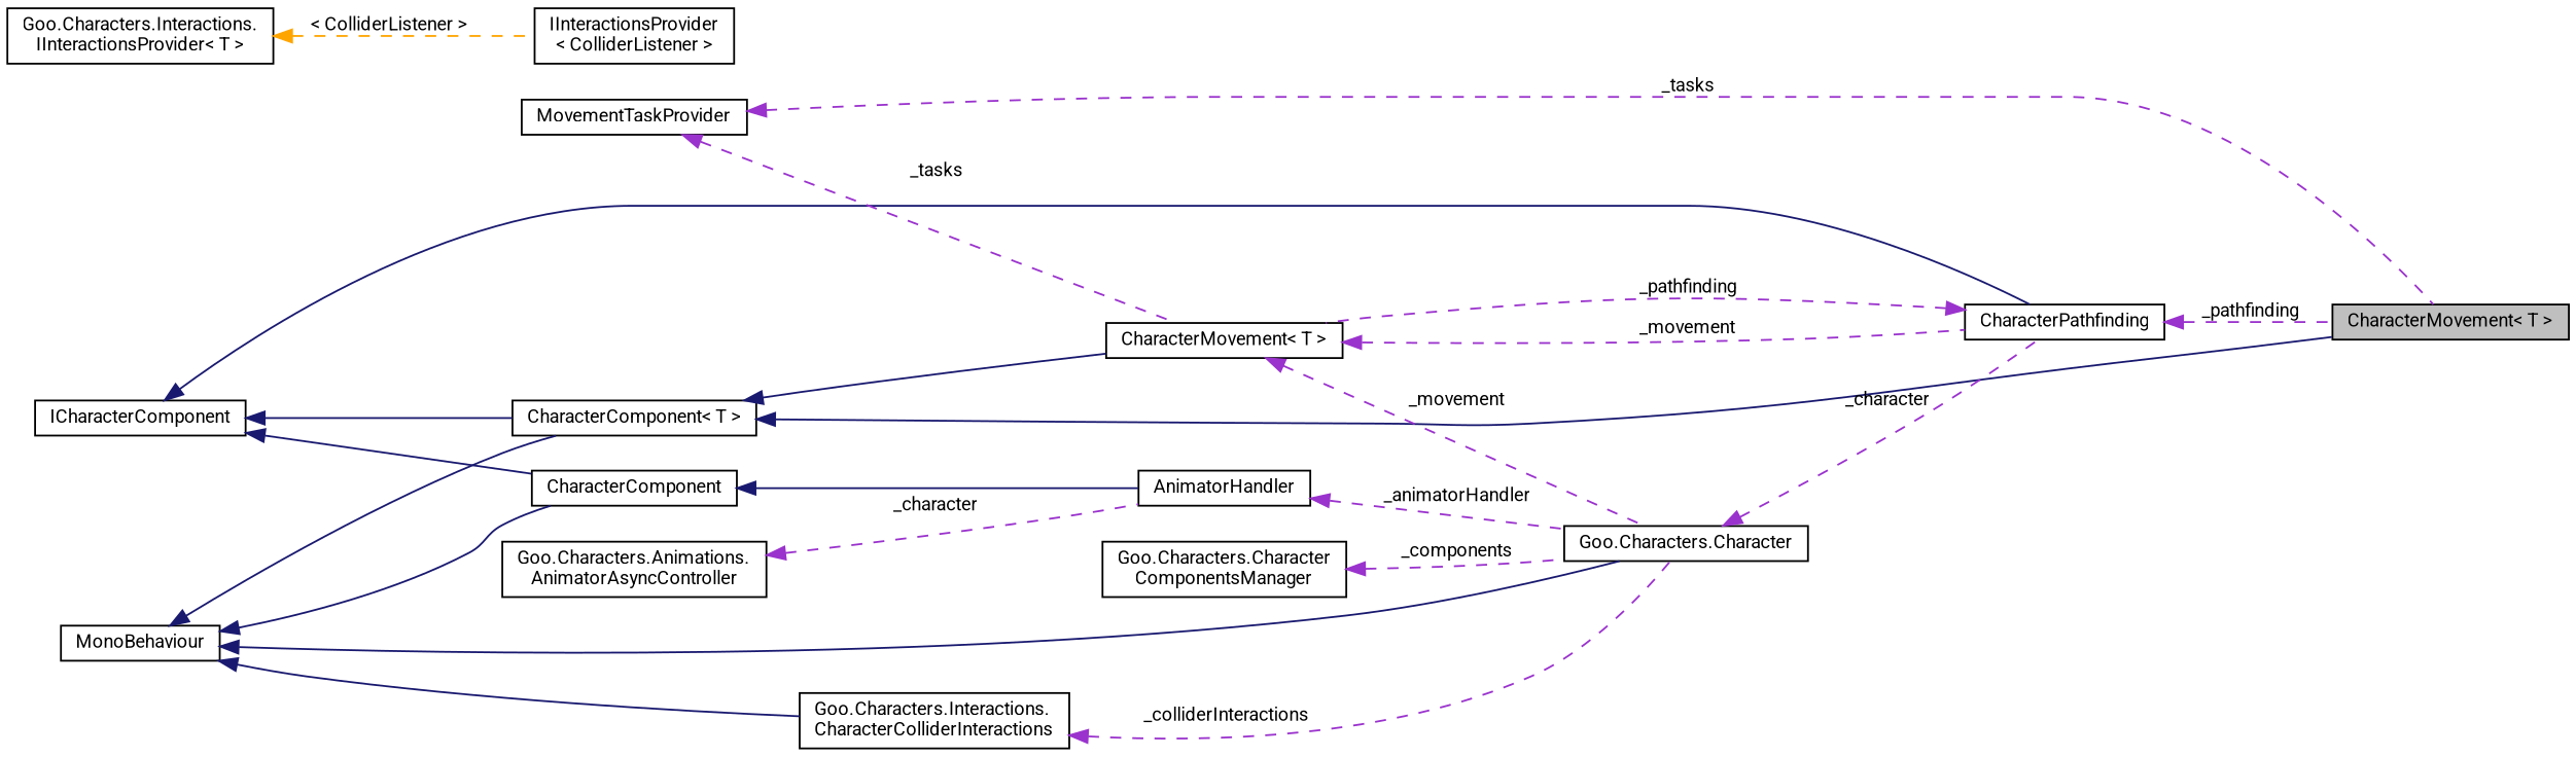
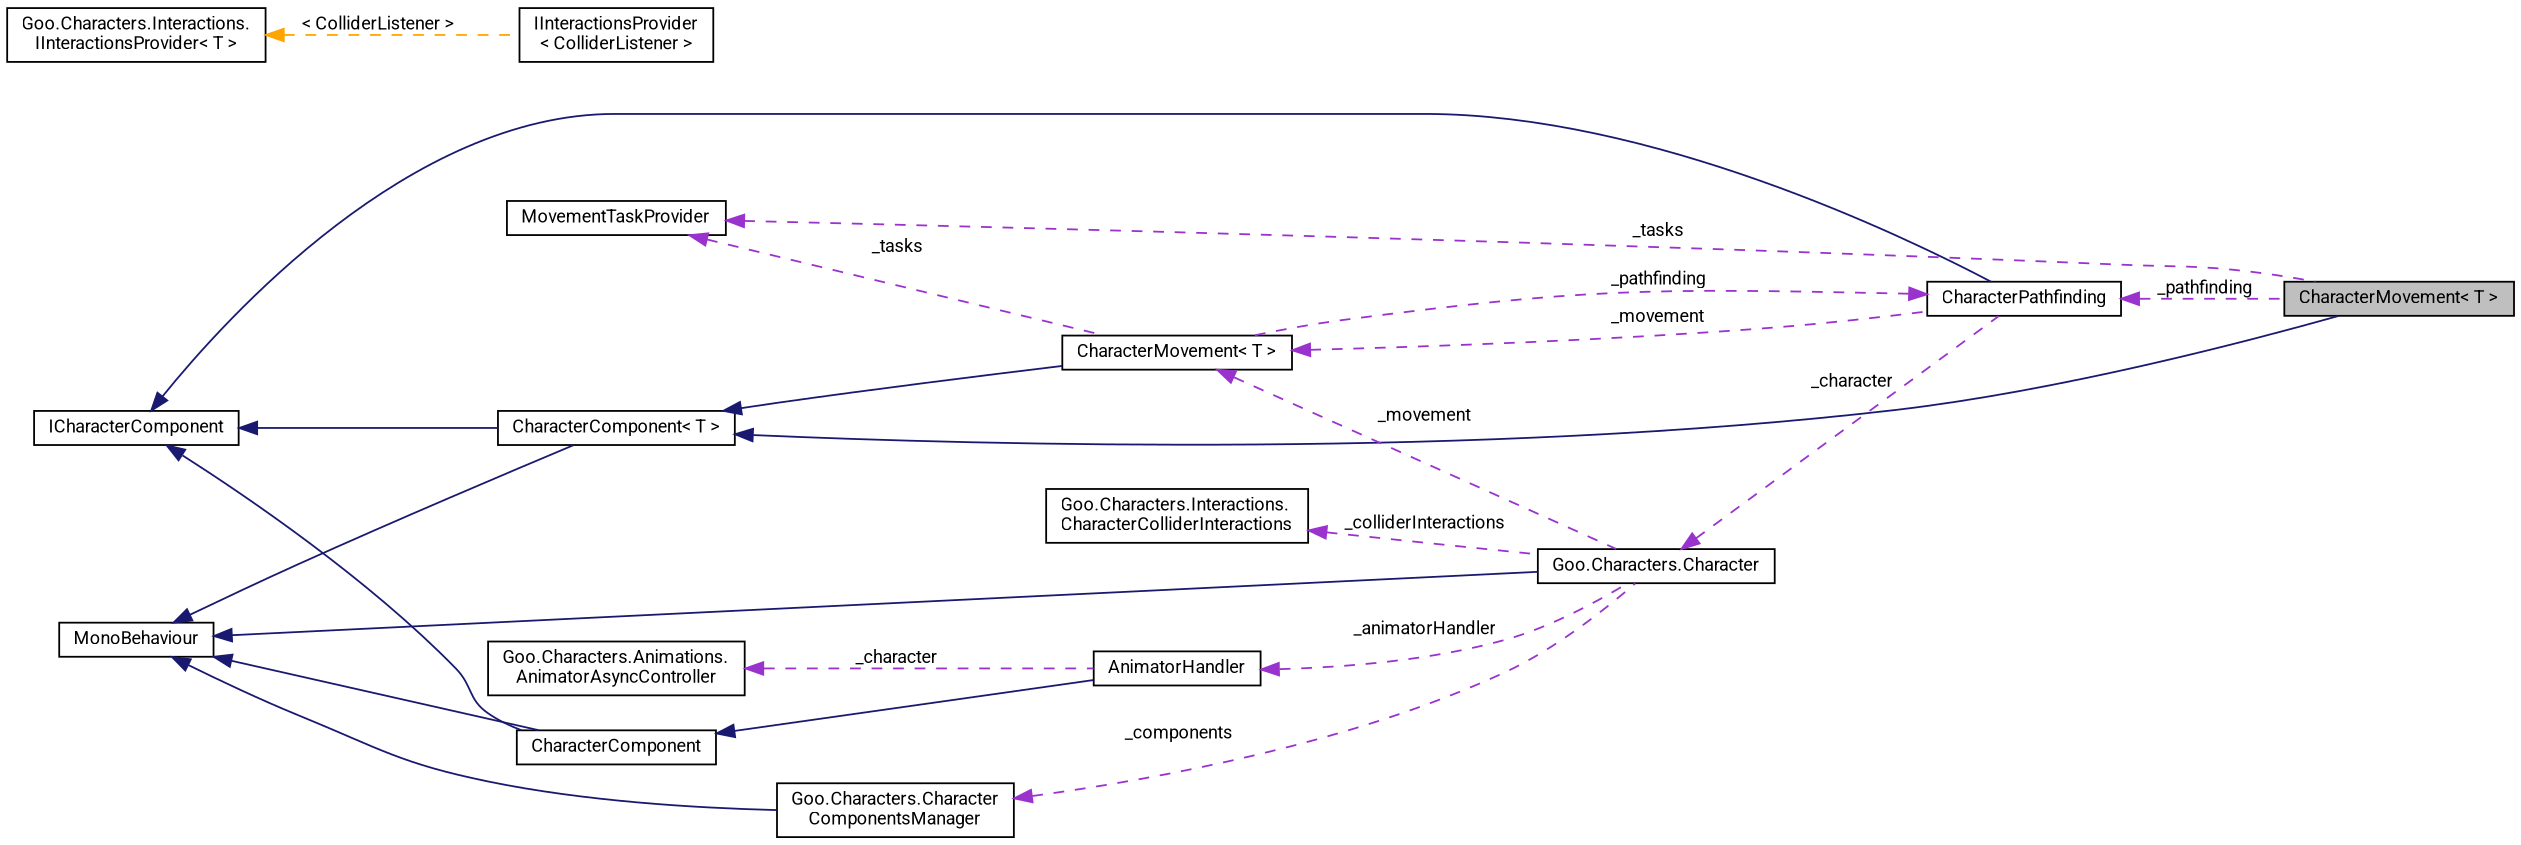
  digraph {
    fontname=Roboto
    rankdir=LR
    node [color=black fillcolor=white fontname=Roboto fontsize=10 shape=record style=filled]
    edge [color=darkorchid3 dir=back fontname=Roboto fontsize=10 labelfontname=Calibrii labelfontsize=10 style=dashed]
    n1 [fillcolor=grey75 fontcolor=black height=0.2 label="CharacterMovement\< T \>" width=0.4]
    n2 [height=0.2 label="CharacterComponent\< T \>" width=0.4]
    n3 [height=0.2 label="CharacterMovement\< T \>" width=0.4]
    n4 [height=0.2 label="Goo.Characters.Character" width=0.4]
    n5 [height=0.2 label=CharacterPathfinding width=0.4]
    n6 [height=0.2 label=MonoBehaviour width=0.4]
    n7 [height=0.2 label=CharacterComponent width=0.4]
    n8 [height=0.2 label="Goo.Characters.Interactions.\lCharacterColliderInteractions" width=0.4]
    n9 [height=0.2 label=AnimatorHandler width=0.4]
    n10 [height=0.2 label=ICharacterComponent width=0.4]
    n11 [height=0.2 label="Goo.Characters.Character\lComponentsManager" width=0.4]
    n12 [height=0.2 label=MovementTaskProvider width=0.4]
    n13 [height=0.2 label="Goo.Characters.Animations.\lAnimatorAsyncController" width=0.4]
    n14 [height=0.2 label="IInteractionsProvider\l\< ColliderListener \>" width=0.4]
    n15 [height=0.2 label="Goo.Characters.Interactions.\lIInteractionsProvider\< T \>" width=0.4]
    n2 -> n1 [color=midnightblue style=solid]
    n2 -> n3 [color=midnightblue style=solid]
    n3 -> n4 [label=" _movement"]
    n3 -> n5 [label=" _movement"]
    n4 -> n5 [label=" _character"]
    n5 -> n1 [label=" _pathfinding"]
    n5 -> n3 [label=" _pathfinding"]
    n6 -> n2 [color=midnightblue style=solid]
    n6 -> n4 [color=midnightblue style=solid]
    n6 -> n7 [color=midnightblue style=solid]
-   n6 -> n8 [color=midnightblue style=solid]
+   n6 -> n11 [color=midnightblue style=solid]
    n7 -> n9 [color=midnightblue style=solid]
    n8 -> n4 [label=" _colliderInteractions"]
    n9 -> n4 [label=" _animatorHandler"]
    n10 -> n2 [color=midnightblue style=solid]
    n10 -> n5 [color=midnightblue style=solid]
    n10 -> n7 [color=midnightblue style=solid]
    n11 -> n4 [label=" _components"]
    n12 -> n1 [label=" _tasks"]
    n12 -> n3 [label=" _tasks"]
    n13 -> n9 [label=" _character"]
    n15 -> n14 [color=orange label=" \< ColliderListener \>"]
  }
